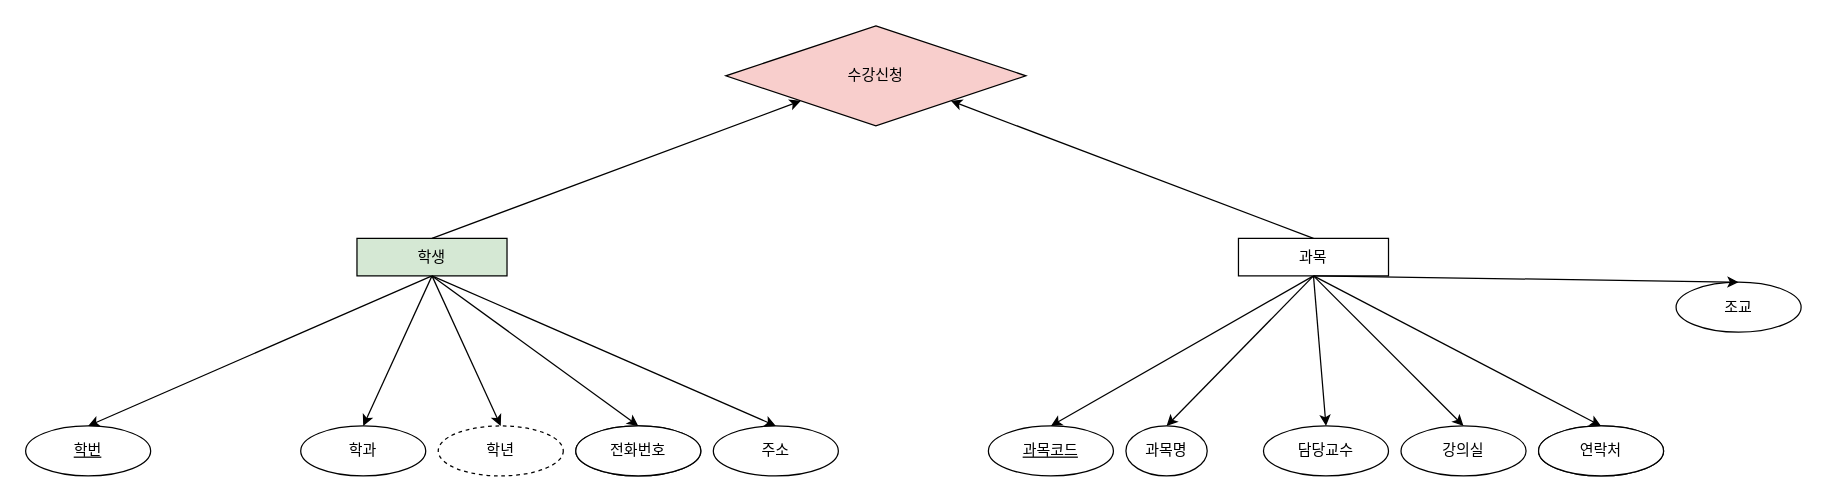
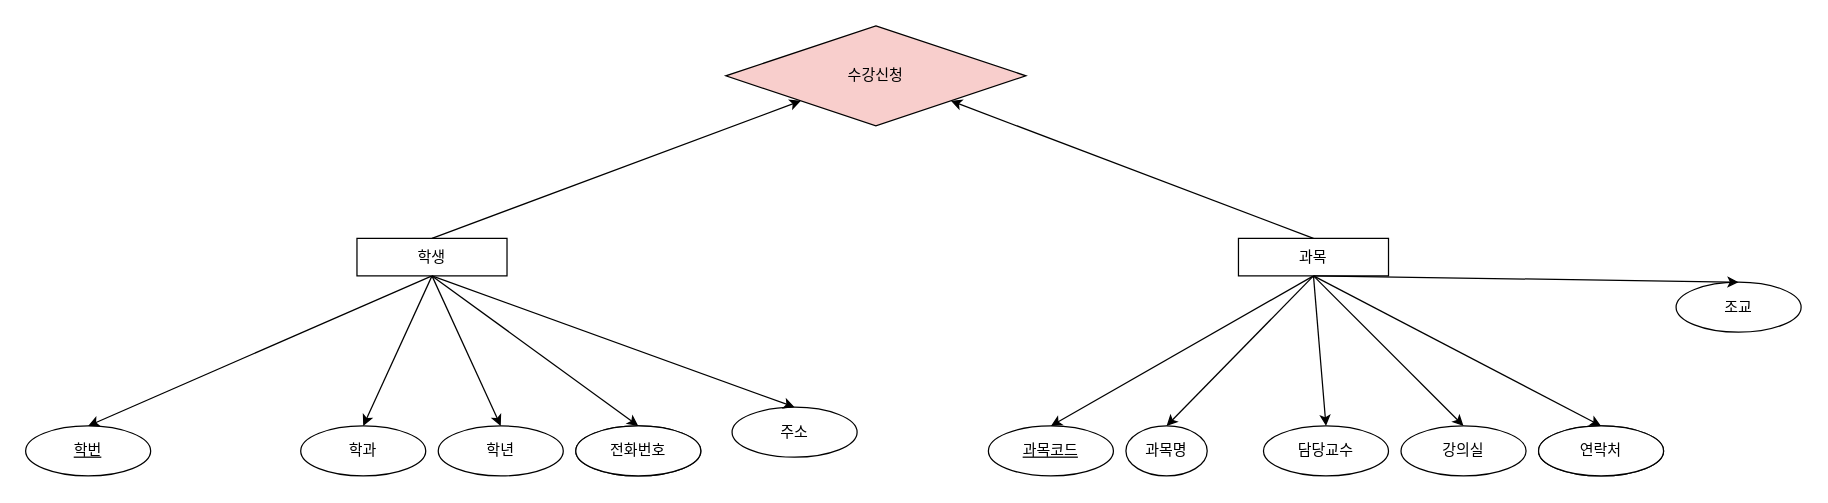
  <mxCell id="0" />
  <mxCell id="1" parent="0" />
  <mxCell id="2" style="rounded=0;orthogonalLoop=1;jettySize=auto;html=1;entryX=0.5;entryY=0;entryDx=0;entryDy=0;exitX=0.5;exitY=1;exitDx=0;exitDy=0;" edge="1" parent="1" source="4" target="6"><mxGeometry relative="1" as="geometry" /></mxCell>
  <mxCell id="3" style="rounded=0;orthogonalLoop=1;jettySize=auto;html=1;entryX=1;entryY=1;entryDx=0;entryDy=0;exitX=0.5;exitY=0;exitDx=0;exitDy=0;" edge="1" parent="1" source="4" target="30"><mxGeometry relative="1" as="geometry" /></mxCell>
  <mxCell id="4" value="과목" style="whiteSpace=wrap;html=1;align=center;" vertex="1" parent="1"><mxGeometry x="990" y="190" width="120" height="30" as="geometry" /></mxCell>
  <mxCell id="5" value="과목명" style="ellipse;whiteSpace=wrap;html=1;align=center;" vertex="1" parent="1"><mxGeometry x="900" y="340" width="65" height="40" as="geometry" /></mxCell>
  <mxCell id="6" value="과목코드" style="ellipse;whiteSpace=wrap;html=1;align=center;fontStyle=4;" vertex="1" parent="1"><mxGeometry x="790" y="340" width="100" height="40" as="geometry" /></mxCell>
  <mxCell id="7" value="담당교수" style="ellipse;whiteSpace=wrap;html=1;align=center;" vertex="1" parent="1"><mxGeometry x="1010" y="340" width="100" height="40" as="geometry" /></mxCell>
  <mxCell id="8" value="강의실" style="ellipse;whiteSpace=wrap;html=1;align=center;" vertex="1" parent="1"><mxGeometry x="1120" y="340" width="100" height="40" as="geometry" /></mxCell>
  <mxCell id="9" value="전화번호" style="ellipse;whiteSpace=wrap;html=1;align=center;" vertex="1" parent="1"><mxGeometry x="1230" y="340" width="100" height="40" as="geometry" /></mxCell>
  <mxCell id="10" value="연락처" style="ellipse;whiteSpace=wrap;html=1;align=center;" vertex="1" parent="1"><mxGeometry x="1230" y="340" width="100" height="40" as="geometry" /></mxCell>
  <mxCell id="11" value="조교" style="ellipse;whiteSpace=wrap;html=1;align=center;" vertex="1" parent="1"><mxGeometry x="1340" y="225" width="100" height="40" as="geometry" /></mxCell>
  <mxCell id="12" style="rounded=0;orthogonalLoop=1;jettySize=auto;html=1;exitX=0.5;exitY=1;exitDx=0;exitDy=0;entryX=0.5;entryY=0;entryDx=0;entryDy=0;" edge="1" parent="1" source="4" target="5"><mxGeometry relative="1" as="geometry"><mxPoint x="925" y="220" as="sourcePoint" /><mxPoint x="915" y="310" as="targetPoint" /></mxGeometry></mxCell>
  <mxCell id="13" style="rounded=0;orthogonalLoop=1;jettySize=auto;html=1;exitX=0.5;exitY=1;exitDx=0;exitDy=0;entryX=0.5;entryY=0;entryDx=0;entryDy=0;" edge="1" parent="1" source="4" target="7"><mxGeometry relative="1" as="geometry"><mxPoint x="933" y="221" as="sourcePoint" /><mxPoint x="1025" y="310" as="targetPoint" /></mxGeometry></mxCell>
  <mxCell id="14" style="rounded=0;orthogonalLoop=1;jettySize=auto;html=1;entryX=0.5;entryY=0;entryDx=0;entryDy=0;exitX=0.5;exitY=1;exitDx=0;exitDy=0;" edge="1" parent="1" source="4" target="8"><mxGeometry relative="1" as="geometry"><mxPoint x="1175" y="210" as="sourcePoint" /><mxPoint x="1135" y="310" as="targetPoint" /></mxGeometry></mxCell>
  <mxCell id="15" style="rounded=0;orthogonalLoop=1;jettySize=auto;html=1;exitX=0.5;exitY=1;exitDx=0;exitDy=0;entryX=0.5;entryY=0;entryDx=0;entryDy=0;" edge="1" parent="1" source="4" target="10"><mxGeometry relative="1" as="geometry"><mxPoint x="975" y="210" as="sourcePoint" /><mxPoint x="1265" y="300" as="targetPoint" /></mxGeometry></mxCell>
  <mxCell id="16" style="rounded=0;orthogonalLoop=1;jettySize=auto;html=1;exitX=0.5;exitY=1;exitDx=0;exitDy=0;entryX=0.5;entryY=0;entryDx=0;entryDy=0;" edge="1" parent="1" source="4" target="11"><mxGeometry relative="1" as="geometry"><mxPoint x="985" y="205" as="sourcePoint" /><mxPoint x="1355" y="310" as="targetPoint" /></mxGeometry></mxCell>
  <mxCell id="17" style="rounded=0;orthogonalLoop=1;jettySize=auto;html=1;entryX=0.5;entryY=0;entryDx=0;entryDy=0;exitX=0.5;exitY=1;exitDx=0;exitDy=0;" edge="1" source="19" target="20" parent="1"><mxGeometry relative="1" as="geometry" /></mxCell>
  <mxCell id="18" value="" style="rounded=0;orthogonalLoop=1;jettySize=auto;html=1;entryX=0;entryY=1;entryDx=0;entryDy=0;exitX=0.5;exitY=0;exitDx=0;exitDy=0;" edge="1" parent="1" source="19" target="30"><mxGeometry relative="1" as="geometry" /></mxCell>
- <mxCell id="19" value="학생" style="whiteSpace=wrap;html=1;align=center;fillColor=#d5e8d4;" vertex="1" parent="1"><mxGeometry x="285" y="190" width="120" height="30" as="geometry" /></mxCell>
+ <mxCell id="19" value="학생" style="whiteSpace=wrap;html=1;align=center;" vertex="1" parent="1"><mxGeometry x="285" y="190" width="120" height="30" as="geometry" /></mxCell>
  <mxCell id="20" value="학번" style="ellipse;whiteSpace=wrap;html=1;align=center;fontStyle=4;" vertex="1" parent="1"><mxGeometry x="20" y="340" width="100" height="40" as="geometry" /></mxCell>
  <mxCell id="21" value="학과" style="ellipse;whiteSpace=wrap;html=1;align=center;" vertex="1" parent="1"><mxGeometry x="240" y="340" width="100" height="40" as="geometry" /></mxCell>
- <mxCell id="22" value="학년" style="ellipse;whiteSpace=wrap;html=1;align=center;dashed=1;" vertex="1" parent="1"><mxGeometry x="350" y="340" width="100" height="40" as="geometry" /></mxCell>
+ <mxCell id="22" value="학년" style="ellipse;whiteSpace=wrap;html=1;align=center;" vertex="1" parent="1"><mxGeometry x="350" y="340" width="100" height="40" as="geometry" /></mxCell>
  <mxCell id="23" value="전화번호" style="ellipse;whiteSpace=wrap;html=1;align=center;" vertex="1" parent="1"><mxGeometry x="460" y="340" width="100" height="40" as="geometry" /></mxCell>
  <mxCell id="24" value="전화번호" style="ellipse;whiteSpace=wrap;html=1;align=center;" vertex="1" parent="1"><mxGeometry x="460" y="340" width="100" height="40" as="geometry" /></mxCell>
- <mxCell id="25" value="주소" style="ellipse;whiteSpace=wrap;html=1;align=center;" vertex="1" parent="1"><mxGeometry x="570" y="340" width="100" height="40" as="geometry" /></mxCell>
+ <mxCell id="25" value="주소" style="ellipse;whiteSpace=wrap;html=1;align=center;" vertex="1" parent="1"><mxGeometry x="585" y="325" width="100" height="40" as="geometry" /></mxCell>
  <mxCell id="26" style="rounded=0;orthogonalLoop=1;jettySize=auto;html=1;exitX=0.5;exitY=1;exitDx=0;exitDy=0;entryX=0.5;entryY=0;entryDx=0;entryDy=0;" edge="1" source="19" target="21" parent="1"><mxGeometry relative="1" as="geometry"><mxPoint x="103" y="231" as="sourcePoint" /><mxPoint x="195" y="320" as="targetPoint" /></mxGeometry></mxCell>
  <mxCell id="27" style="rounded=0;orthogonalLoop=1;jettySize=auto;html=1;entryX=0.5;entryY=0;entryDx=0;entryDy=0;" edge="1" target="22" parent="1"><mxGeometry relative="1" as="geometry"><mxPoint x="345" y="220" as="sourcePoint" /><mxPoint x="305" y="320" as="targetPoint" /></mxGeometry></mxCell>
  <mxCell id="28" style="rounded=0;orthogonalLoop=1;jettySize=auto;html=1;exitX=0.5;exitY=1;exitDx=0;exitDy=0;entryX=0.5;entryY=0;entryDx=0;entryDy=0;" edge="1" source="19" target="24" parent="1"><mxGeometry relative="1" as="geometry"><mxPoint x="145" y="220" as="sourcePoint" /><mxPoint x="435" y="310" as="targetPoint" /></mxGeometry></mxCell>
  <mxCell id="29" style="rounded=0;orthogonalLoop=1;jettySize=auto;html=1;exitX=0.5;exitY=1;exitDx=0;exitDy=0;entryX=0.5;entryY=0;entryDx=0;entryDy=0;" edge="1" source="19" target="25" parent="1"><mxGeometry relative="1" as="geometry"><mxPoint x="155" y="215" as="sourcePoint" /><mxPoint x="525" y="320" as="targetPoint" /></mxGeometry></mxCell>
  <mxCell id="30" value="수강신청" style="rhombus;whiteSpace=wrap;html=1;fillColor=#f8cecc;" vertex="1" parent="1"><mxGeometry x="580" y="20" width="240" height="80" as="geometry" /></mxCell>
